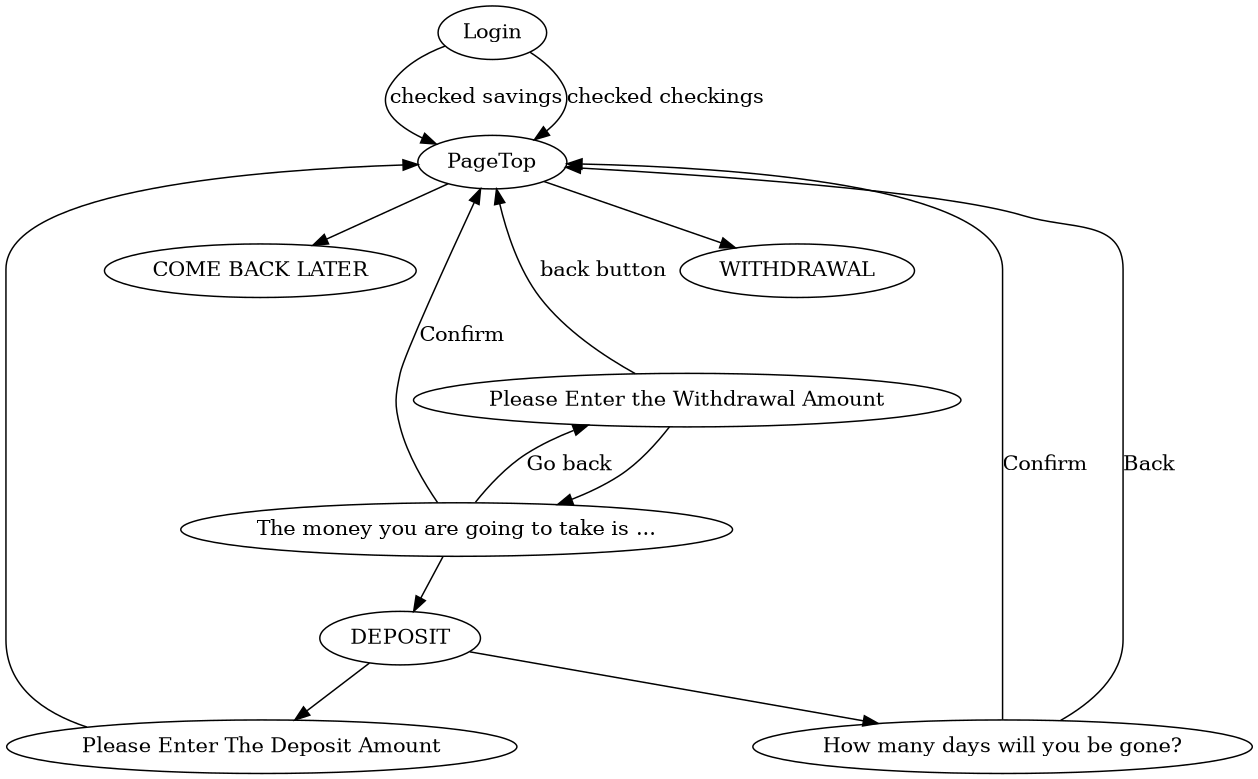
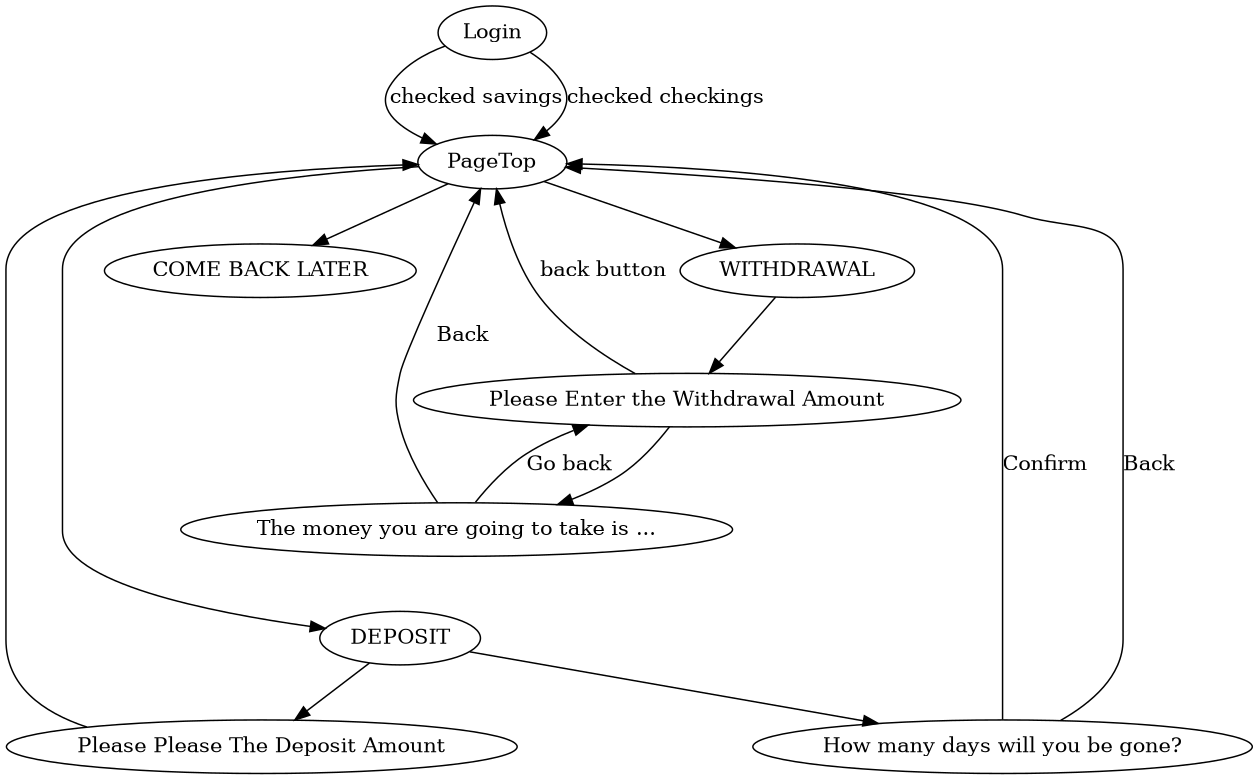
  digraph {
    Login
    PageTop
    WITHDRAWAL
    DEPOSIT
    "COME BACK LATER"
    "Please Enter the Withdrawal Amount"
-   "Please Enter The Deposit Amount"
+   "Please Enter The Deposit Amount" [label="Please Please The Deposit Amount"]
    "How many days will you be gone?"
    "The money you are going to take is ..."
    Login -> PageTop [label="checked savings"]
    Login -> PageTop [label="checked checkings"]
    PageTop -> WITHDRAWAL
-   "The money you are going to take is ..." -> DEPOSIT
+   PageTop -> DEPOSIT
    PageTop -> "COME BACK LATER"
+   WITHDRAWAL -> "Please Enter the Withdrawal Amount"
    DEPOSIT -> "Please Enter The Deposit Amount"
    DEPOSIT -> "How many days will you be gone?"
    "Please Enter the Withdrawal Amount" -> PageTop [label="back button"]
    "Please Enter the Withdrawal Amount" -> "The money you are going to take is ..."
    "Please Enter The Deposit Amount" -> PageTop
    "How many days will you be gone?" -> PageTop [label=Back]
    "How many days will you be gone?" -> PageTop [label=Confirm]
-   "The money you are going to take is ..." -> PageTop [label=Confirm]
+   "The money you are going to take is ..." -> PageTop [label=Back]
    "The money you are going to take is ..." -> "Please Enter the Withdrawal Amount" [label="Go back"]
  }
